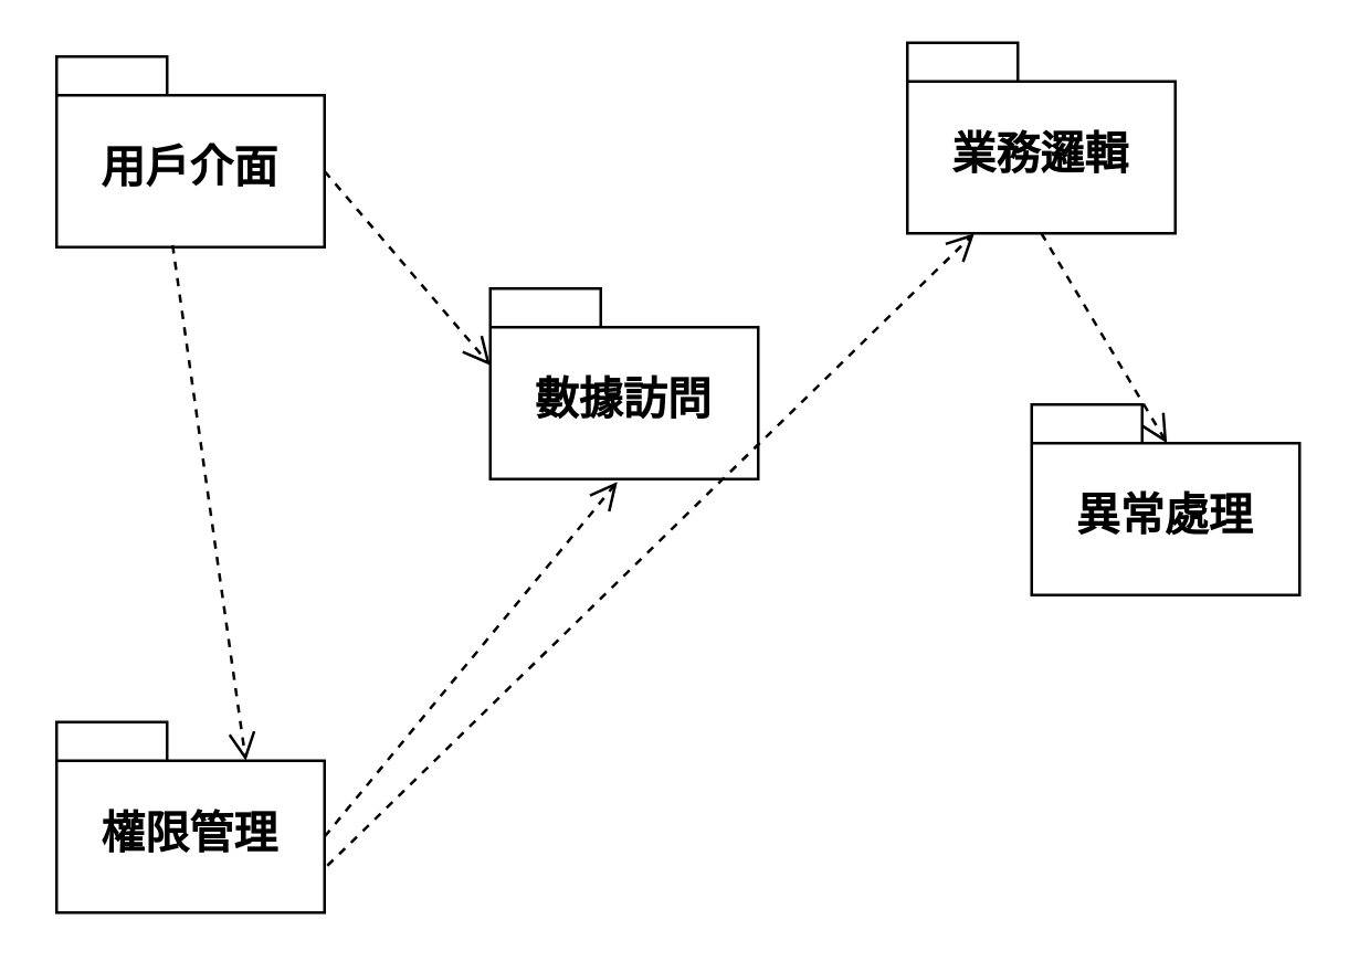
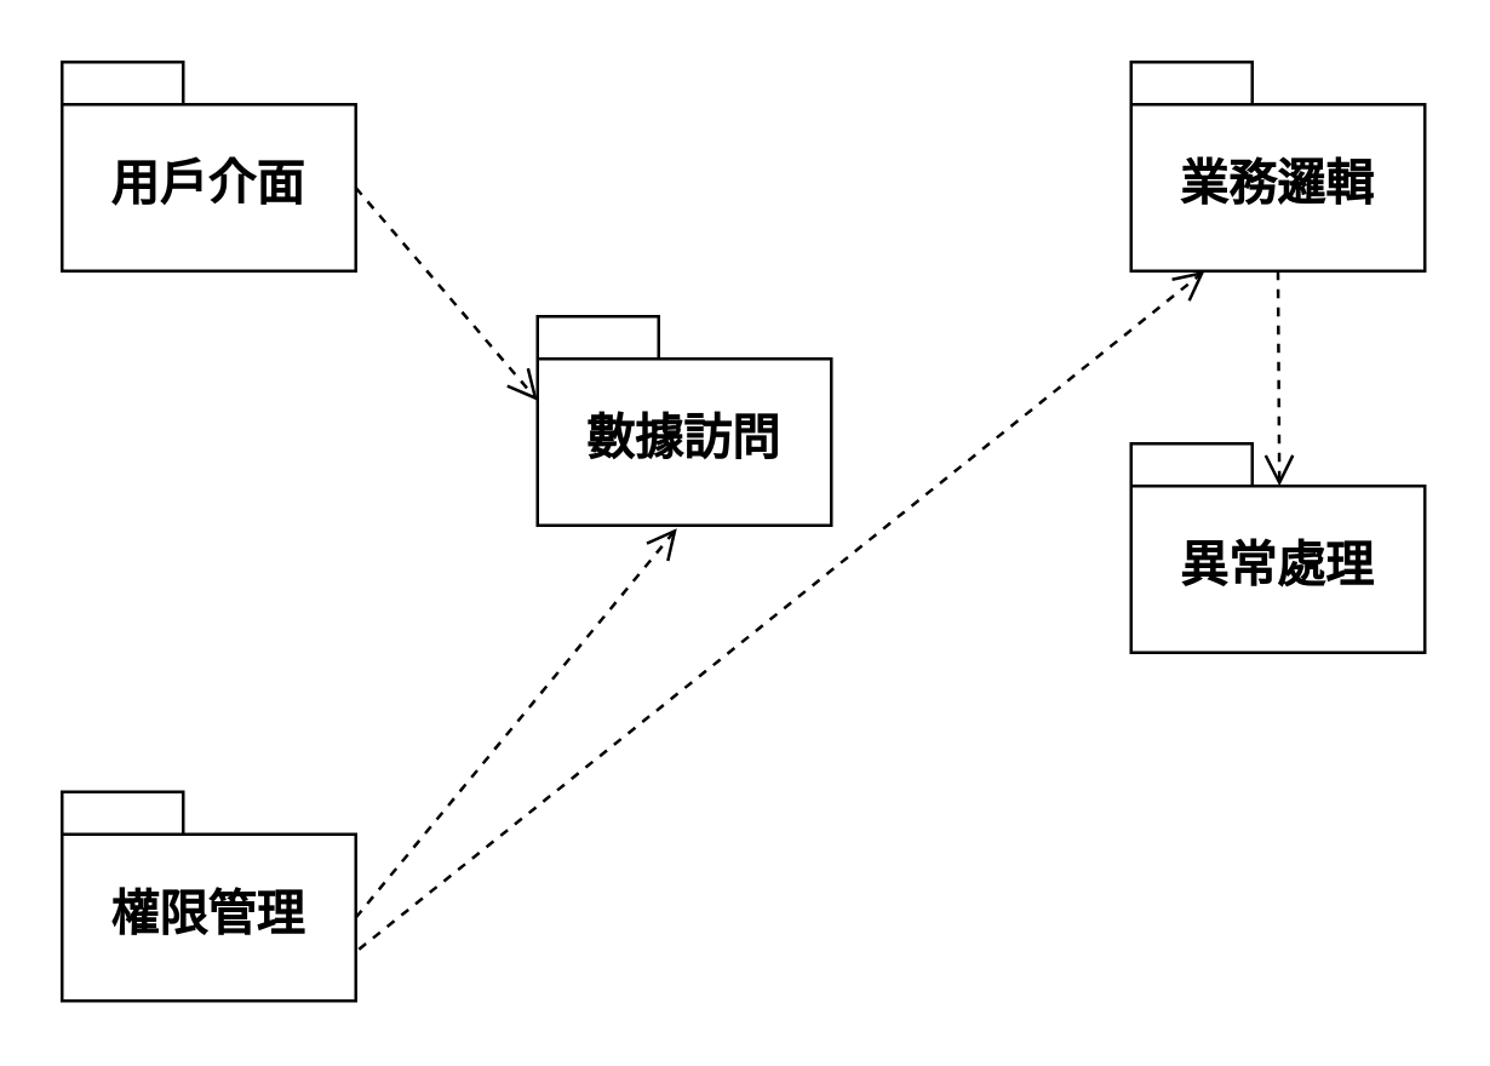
  <mxCell id="0" />
  <mxCell id="1" parent="0" />
  <mxCell id="2" value="用戶介面" style="shape=folder;fontStyle=1;spacingTop=10;tabWidth=40;tabHeight=14;tabPosition=left;html=1;whiteSpace=wrap;fontSize=16;" vertex="1" parent="1"><mxGeometry x="20" y="20" width="97" height="69" as="geometry" /></mxCell>
- <mxCell id="3" value="業務邏輯" style="shape=folder;fontStyle=1;spacingTop=10;tabWidth=40;tabHeight=14;tabPosition=left;html=1;whiteSpace=wrap;fontSize=16;" vertex="1" parent="1"><mxGeometry x="328" y="15" width="97" height="69" as="geometry" /></mxCell>
+ <mxCell id="3" value="業務邏輯" style="shape=folder;fontStyle=1;spacingTop=10;tabWidth=40;tabHeight=14;tabPosition=left;html=1;whiteSpace=wrap;fontSize=16;" vertex="1" parent="1"><mxGeometry x="373" y="20" width="97" height="69" as="geometry" /></mxCell>
  <mxCell id="4" value="數據訪問" style="shape=folder;fontStyle=1;spacingTop=10;tabWidth=40;tabHeight=14;tabPosition=left;html=1;whiteSpace=wrap;fontSize=16;" vertex="1" parent="1"><mxGeometry x="177" y="104" width="97" height="69" as="geometry" /></mxCell>
  <mxCell id="5" value="權限管理" style="shape=folder;fontStyle=1;spacingTop=10;tabWidth=40;tabHeight=14;tabPosition=left;html=1;whiteSpace=wrap;fontSize=16;" vertex="1" parent="1"><mxGeometry x="20" y="261" width="97" height="69" as="geometry" /></mxCell>
  <mxCell id="6" value="異常處理" style="shape=folder;fontStyle=1;spacingTop=10;tabWidth=40;tabHeight=14;tabPosition=left;html=1;whiteSpace=wrap;fontSize=16;" vertex="1" parent="1"><mxGeometry x="373" y="146" width="97" height="69" as="geometry" /></mxCell>
- <mxCell id="7" value="" style="html=1;verticalAlign=bottom;endArrow=open;dashed=1;endSize=8;curved=0;rounded=0;fontSize=12;exitX=0.433;exitY=0.99;exitDx=0;exitDy=0;exitPerimeter=0;entryX=0;entryY=0;entryDx=68.5;entryDy=14;entryPerimeter=0;" edge="1" parent="1" source="2" target="5"><mxGeometry relative="1" as="geometry"><mxPoint x="289" y="271" as="sourcePoint" /><mxPoint x="209" y="271" as="targetPoint" /></mxGeometry></mxCell>
  <mxCell id="8" value="" style="html=1;verticalAlign=bottom;endArrow=open;dashed=1;endSize=8;curved=0;rounded=0;fontSize=12;exitX=0;exitY=0;exitDx=97;exitDy=41.5;exitPerimeter=0;entryX=0;entryY=0;entryDx=0;entryDy=27.75;entryPerimeter=0;" edge="1" parent="1" source="2" target="4"><mxGeometry relative="1" as="geometry"><mxPoint x="195" y="-71" as="sourcePoint" /><mxPoint x="177" y="152.5" as="targetPoint" /></mxGeometry></mxCell>
  <mxCell id="9" value="" style="html=1;verticalAlign=bottom;endArrow=open;dashed=1;endSize=8;curved=0;rounded=0;fontSize=12;exitX=0;exitY=0;exitDx=97;exitDy=41.5;exitPerimeter=0;" edge="1" parent="1" source="5"><mxGeometry relative="1" as="geometry"><mxPoint x="127" y="72" as="sourcePoint" /><mxPoint x="223" y="174" as="targetPoint" /></mxGeometry></mxCell>
  <mxCell id="10" value="" style="html=1;verticalAlign=bottom;endArrow=open;dashed=1;endSize=8;curved=0;rounded=0;fontSize=12;entryX=0.25;entryY=1;entryDx=0;entryDy=0;entryPerimeter=0;" edge="1" parent="1" target="3"><mxGeometry relative="1" as="geometry"><mxPoint x="118" y="313" as="sourcePoint" /><mxPoint x="233" y="184" as="targetPoint" /></mxGeometry></mxCell>
  <mxCell id="11" value="" style="html=1;verticalAlign=bottom;endArrow=open;dashed=1;endSize=8;curved=0;rounded=0;fontSize=12;exitX=0.5;exitY=1;exitDx=0;exitDy=0;exitPerimeter=0;entryX=0.505;entryY=0.203;entryDx=0;entryDy=0;entryPerimeter=0;" edge="1" parent="1" source="3" target="6"><mxGeometry relative="1" as="geometry"><mxPoint x="127" y="72" as="sourcePoint" /><mxPoint x="187" y="142" as="targetPoint" /></mxGeometry></mxCell>
